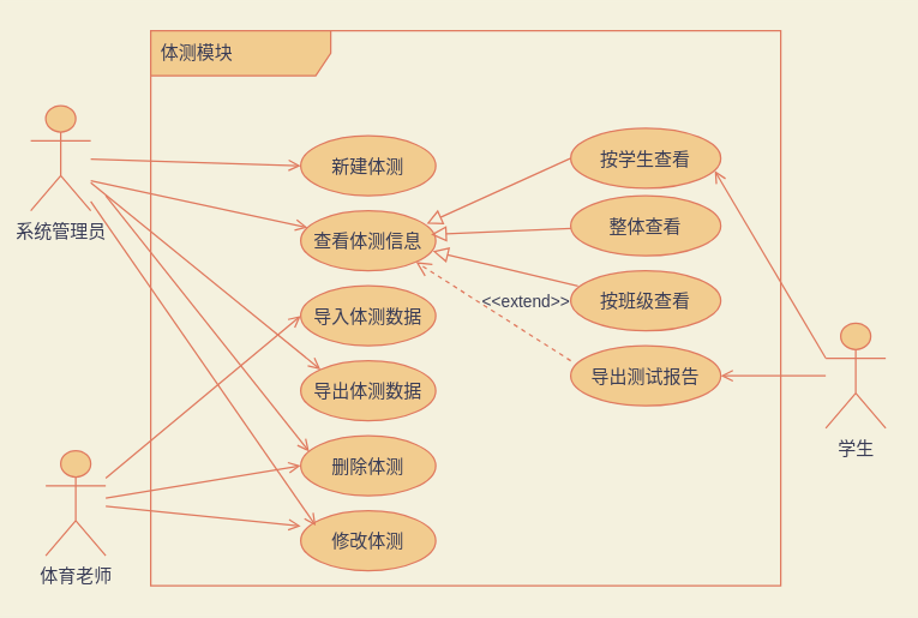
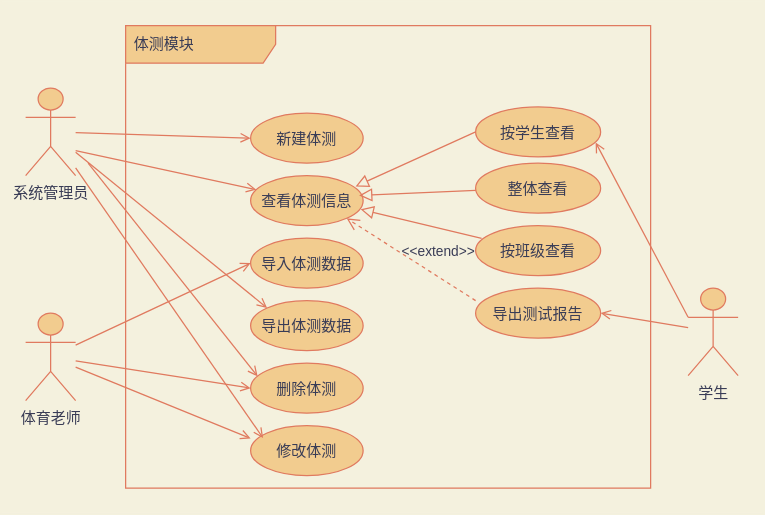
  <mxCell id="0" />
  <mxCell id="1" parent="0" />
- <mxCell id="2" value="体育老师" style="shape=umlActor;verticalLabelPosition=bottom;verticalAlign=top;html=1;fillColor=#F2CC8F;strokeColor=#E07A5F;fontColor=#393C56;" vertex="1" parent="1"><mxGeometry x="30" y="300" width="40" height="70" as="geometry" /></mxCell>
+ <mxCell id="2" value="体育老师" style="shape=umlActor;verticalLabelPosition=bottom;verticalAlign=top;html=1;fillColor=#F2CC8F;strokeColor=#E07A5F;fontColor=#393C56;" vertex="1" parent="1"><mxGeometry x="20" y="250" width="40" height="70" as="geometry" /></mxCell>
  <mxCell id="3" value="系统管理员" style="shape=umlActor;verticalLabelPosition=bottom;verticalAlign=top;html=1;fillColor=#F2CC8F;strokeColor=#E07A5F;fontColor=#393C56;" vertex="1" parent="1"><mxGeometry x="20" y="70" width="40" height="70" as="geometry" /></mxCell>
- <mxCell id="4" value="学生" style="shape=umlActor;verticalLabelPosition=bottom;verticalAlign=top;html=1;fillColor=#F2CC8F;strokeColor=#E07A5F;fontColor=#393C56;" vertex="1" parent="1"><mxGeometry x="550" y="215" width="40" height="70" as="geometry" /></mxCell>
+ <mxCell id="4" value="学生" style="shape=umlActor;verticalLabelPosition=bottom;verticalAlign=top;html=1;fillColor=#F2CC8F;strokeColor=#E07A5F;fontColor=#393C56;" vertex="1" parent="1"><mxGeometry x="550" y="230" width="40" height="70" as="geometry" /></mxCell>
  <mxCell id="5" value="新建体测" style="ellipse;fillColor=#F2CC8F;strokeColor=#E07A5F;fontColor=#393C56;" vertex="1" parent="1"><mxGeometry x="200" y="90" width="90" height="40" as="geometry" /></mxCell>
  <mxCell id="6" value="查看体测信息" style="ellipse;fillColor=#F2CC8F;strokeColor=#E07A5F;fontColor=#393C56;" vertex="1" parent="1"><mxGeometry x="200" y="140" width="90" height="40" as="geometry" /></mxCell>
  <mxCell id="7" value="按学生查看" style="ellipse;fillColor=#F2CC8F;strokeColor=#E07A5F;fontColor=#393C56;" vertex="1" parent="1"><mxGeometry x="380" y="85" width="100" height="40" as="geometry" /></mxCell>
  <mxCell id="8" value="整体查看" style="ellipse;fillColor=#F2CC8F;strokeColor=#E07A5F;fontColor=#393C56;" vertex="1" parent="1"><mxGeometry x="380" y="130" width="100" height="40" as="geometry" /></mxCell>
  <mxCell id="9" value="按班级查看" style="ellipse;fillColor=#F2CC8F;strokeColor=#E07A5F;fontColor=#393C56;" vertex="1" parent="1"><mxGeometry x="380" y="180" width="100" height="40" as="geometry" /></mxCell>
  <mxCell id="10" value="" style="endArrow=block;startArrow=none;endFill=0;startFill=0;endSize=8;html=1;verticalAlign=bottom;labelBackgroundColor=none;rounded=0;exitX=0;exitY=0.5;exitDx=0;exitDy=0;entryX=0.933;entryY=0.215;entryDx=0;entryDy=0;entryPerimeter=0;strokeColor=#E07A5F;fontColor=#393C56;" edge="1" parent="1" source="7" target="6"><mxGeometry width="160" relative="1" as="geometry"><mxPoint x="270" y="260" as="sourcePoint" /><mxPoint x="430" y="260" as="targetPoint" /></mxGeometry></mxCell>
  <mxCell id="11" value="" style="endArrow=block;startArrow=none;endFill=0;startFill=0;endSize=8;html=1;verticalAlign=bottom;labelBackgroundColor=none;rounded=0;entryX=1;entryY=0;entryDx=0;entryDy=0;strokeColor=#E07A5F;fontColor=#393C56;" edge="1" parent="1" source="8"><mxGeometry width="160" relative="1" as="geometry"><mxPoint x="390" y="115" as="sourcePoint" /><mxPoint x="286.82" y="155.858" as="targetPoint" /></mxGeometry></mxCell>
  <mxCell id="12" value="" style="endArrow=block;startArrow=none;endFill=0;startFill=0;endSize=8;html=1;verticalAlign=bottom;labelBackgroundColor=none;rounded=0;exitX=0.048;exitY=0.255;exitDx=0;exitDy=0;entryX=0.978;entryY=0.675;entryDx=0;entryDy=0;entryPerimeter=0;exitPerimeter=0;strokeColor=#E07A5F;fontColor=#393C56;" edge="1" parent="1" source="9" target="6"><mxGeometry width="160" relative="1" as="geometry"><mxPoint x="400" y="125" as="sourcePoint" /><mxPoint x="296.82" y="165.858" as="targetPoint" /></mxGeometry></mxCell>
  <mxCell id="13" value="" style="html=1;verticalAlign=bottom;labelBackgroundColor=none;endArrow=open;endFill=0;rounded=0;entryX=0;entryY=0.5;entryDx=0;entryDy=0;strokeColor=#E07A5F;fontColor=#393C56;" edge="1" parent="1" source="3" target="5"><mxGeometry width="160" relative="1" as="geometry"><mxPoint x="180" y="270" as="sourcePoint" /><mxPoint x="340" y="270" as="targetPoint" /></mxGeometry></mxCell>
  <mxCell id="14" value="" style="html=1;verticalAlign=bottom;labelBackgroundColor=none;endArrow=open;endFill=0;rounded=0;strokeColor=#E07A5F;fontColor=#393C56;" edge="1" parent="1" target="6"><mxGeometry width="160" relative="1" as="geometry"><mxPoint x="60" y="120" as="sourcePoint" /><mxPoint x="210" y="120" as="targetPoint" /></mxGeometry></mxCell>
  <mxCell id="15" value="" style="html=1;verticalAlign=bottom;labelBackgroundColor=none;endArrow=open;endFill=0;rounded=0;exitX=0;exitY=0.333;exitDx=0;exitDy=0;exitPerimeter=0;entryX=0.96;entryY=0.71;entryDx=0;entryDy=0;entryPerimeter=0;strokeColor=#E07A5F;fontColor=#393C56;" edge="1" parent="1" source="4" target="7"><mxGeometry width="160" relative="1" as="geometry"><mxPoint x="70" y="130" as="sourcePoint" /><mxPoint x="214.534" y="161.251" as="targetPoint" /></mxGeometry></mxCell>
  <mxCell id="16" value="&amp;lt;&amp;lt;extend&amp;gt;&amp;gt;" style="endArrow=open;startArrow=none;endFill=0;startFill=0;endSize=8;html=1;verticalAlign=bottom;dashed=1;labelBackgroundColor=none;rounded=0;entryX=1;entryY=1;entryDx=0;entryDy=0;strokeColor=#E07A5F;fontColor=#393C56;" edge="1" parent="1" target="6"><mxGeometry x="-0.323" y="-9" width="160" relative="1" as="geometry"><mxPoint x="380" y="240" as="sourcePoint" /><mxPoint x="390" y="120" as="targetPoint" /><mxPoint as="offset" /></mxGeometry></mxCell>
  <mxCell id="17" value="导出测试报告" style="ellipse;fillColor=#F2CC8F;strokeColor=#E07A5F;fontColor=#393C56;" vertex="1" parent="1"><mxGeometry x="380" y="230" width="100" height="40" as="geometry" /></mxCell>
  <mxCell id="18" value="" style="html=1;verticalAlign=bottom;labelBackgroundColor=none;endArrow=open;endFill=0;rounded=0;entryX=1;entryY=0.5;entryDx=0;entryDy=0;strokeColor=#E07A5F;fontColor=#393C56;" edge="1" parent="1" source="4" target="17"><mxGeometry width="160" relative="1" as="geometry"><mxPoint x="560" y="263.333" as="sourcePoint" /><mxPoint x="486" y="123.4" as="targetPoint" /></mxGeometry></mxCell>
  <mxCell id="19" value="导入体测数据" style="ellipse;fillColor=#F2CC8F;strokeColor=#E07A5F;fontColor=#393C56;" vertex="1" parent="1"><mxGeometry x="200" y="190" width="90" height="40" as="geometry" /></mxCell>
  <mxCell id="20" value="" style="html=1;verticalAlign=bottom;labelBackgroundColor=none;endArrow=open;endFill=0;rounded=0;entryX=0;entryY=0.5;entryDx=0;entryDy=0;strokeColor=#E07A5F;fontColor=#393C56;" edge="1" parent="1" source="2" target="19"><mxGeometry width="160" relative="1" as="geometry"><mxPoint x="70" y="130" as="sourcePoint" /><mxPoint x="214.534" y="161.251" as="targetPoint" /></mxGeometry></mxCell>
  <mxCell id="21" value="" style="html=1;verticalAlign=bottom;labelBackgroundColor=none;endArrow=open;endFill=0;rounded=0;entryX=0;entryY=0;entryDx=0;entryDy=0;strokeColor=#E07A5F;fontColor=#393C56;" edge="1" parent="1" source="3" target="22"><mxGeometry width="160" relative="1" as="geometry"><mxPoint x="80" y="140" as="sourcePoint" /><mxPoint x="150" y="200" as="targetPoint" /></mxGeometry></mxCell>
  <mxCell id="22" value="导出体测数据" style="ellipse;fillColor=#F2CC8F;strokeColor=#E07A5F;fontColor=#393C56;" vertex="1" parent="1"><mxGeometry x="200" y="240" width="90" height="40" as="geometry" /></mxCell>
  <mxCell id="23" value="删除体测" style="ellipse;fillColor=#F2CC8F;strokeColor=#E07A5F;fontColor=#393C56;" vertex="1" parent="1"><mxGeometry x="200" y="290" width="90" height="40" as="geometry" /></mxCell>
  <mxCell id="24" value="" style="html=1;verticalAlign=bottom;labelBackgroundColor=none;endArrow=open;endFill=0;rounded=0;entryX=0.062;entryY=0.265;entryDx=0;entryDy=0;entryPerimeter=0;strokeColor=#E07A5F;fontColor=#393C56;" edge="1" parent="1" target="23"><mxGeometry width="160" relative="1" as="geometry"><mxPoint x="70" y="130" as="sourcePoint" /><mxPoint x="210" y="220" as="targetPoint" /></mxGeometry></mxCell>
  <mxCell id="25" value="" style="html=1;verticalAlign=bottom;labelBackgroundColor=none;endArrow=open;endFill=0;rounded=0;entryX=0;entryY=0.5;entryDx=0;entryDy=0;strokeColor=#E07A5F;fontColor=#393C56;" edge="1" parent="1" source="2" target="23"><mxGeometry width="160" relative="1" as="geometry"><mxPoint x="80" y="295.625" as="sourcePoint" /><mxPoint x="220" y="230" as="targetPoint" /></mxGeometry></mxCell>
  <mxCell id="26" value="修改体测" style="ellipse;fillColor=#F2CC8F;strokeColor=#E07A5F;fontColor=#393C56;" vertex="1" parent="1"><mxGeometry x="200" y="340" width="90" height="40" as="geometry" /></mxCell>
  <mxCell id="27" value="" style="html=1;verticalAlign=bottom;labelBackgroundColor=none;endArrow=open;endFill=0;rounded=0;entryX=0;entryY=0.255;entryDx=0;entryDy=0;entryPerimeter=0;strokeColor=#E07A5F;fontColor=#393C56;" edge="1" parent="1" source="2" target="26"><mxGeometry width="160" relative="1" as="geometry"><mxPoint x="70" y="298.125" as="sourcePoint" /><mxPoint x="210" y="320" as="targetPoint" /></mxGeometry></mxCell>
  <mxCell id="28" value="" style="html=1;verticalAlign=bottom;labelBackgroundColor=none;endArrow=open;endFill=0;rounded=0;strokeColor=#E07A5F;fontColor=#393C56;" edge="1" parent="1" source="3"><mxGeometry width="160" relative="1" as="geometry"><mxPoint x="60" y="170" as="sourcePoint" /><mxPoint x="210" y="350" as="targetPoint" /></mxGeometry></mxCell>
  <mxCell id="29" value="体测模块" style="shape=umlFrame;whiteSpace=wrap;html=1;width=120;height=30;boundedLbl=1;verticalAlign=middle;align=left;spacingLeft=5;fillColor=#F2CC8F;strokeColor=#E07A5F;fontColor=#393C56;" vertex="1" parent="1"><mxGeometry x="100" y="20" width="420" height="370" as="geometry" /></mxCell>
